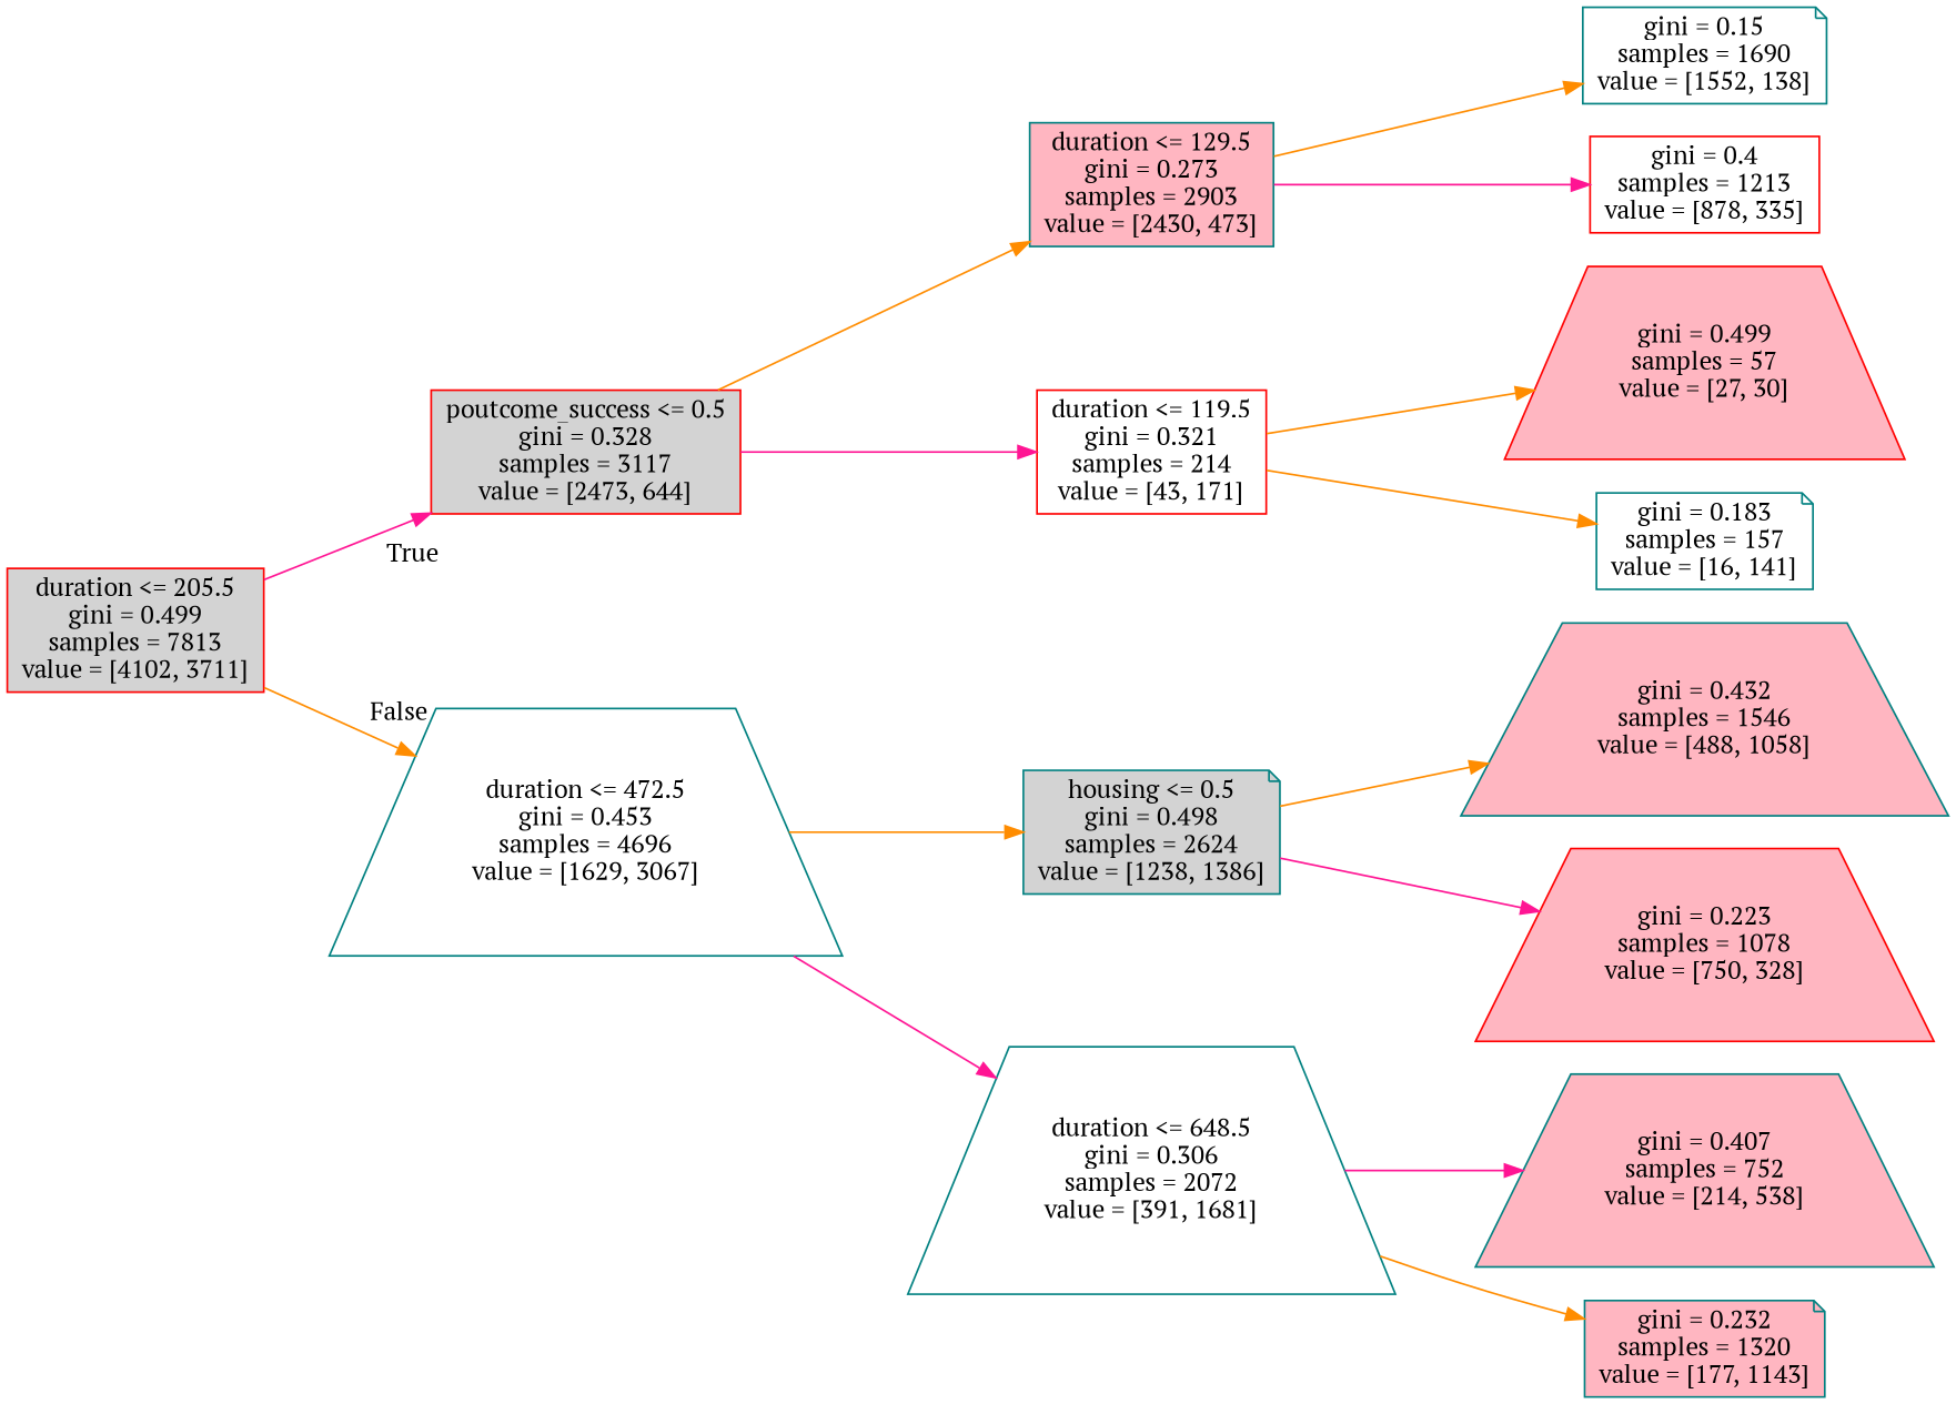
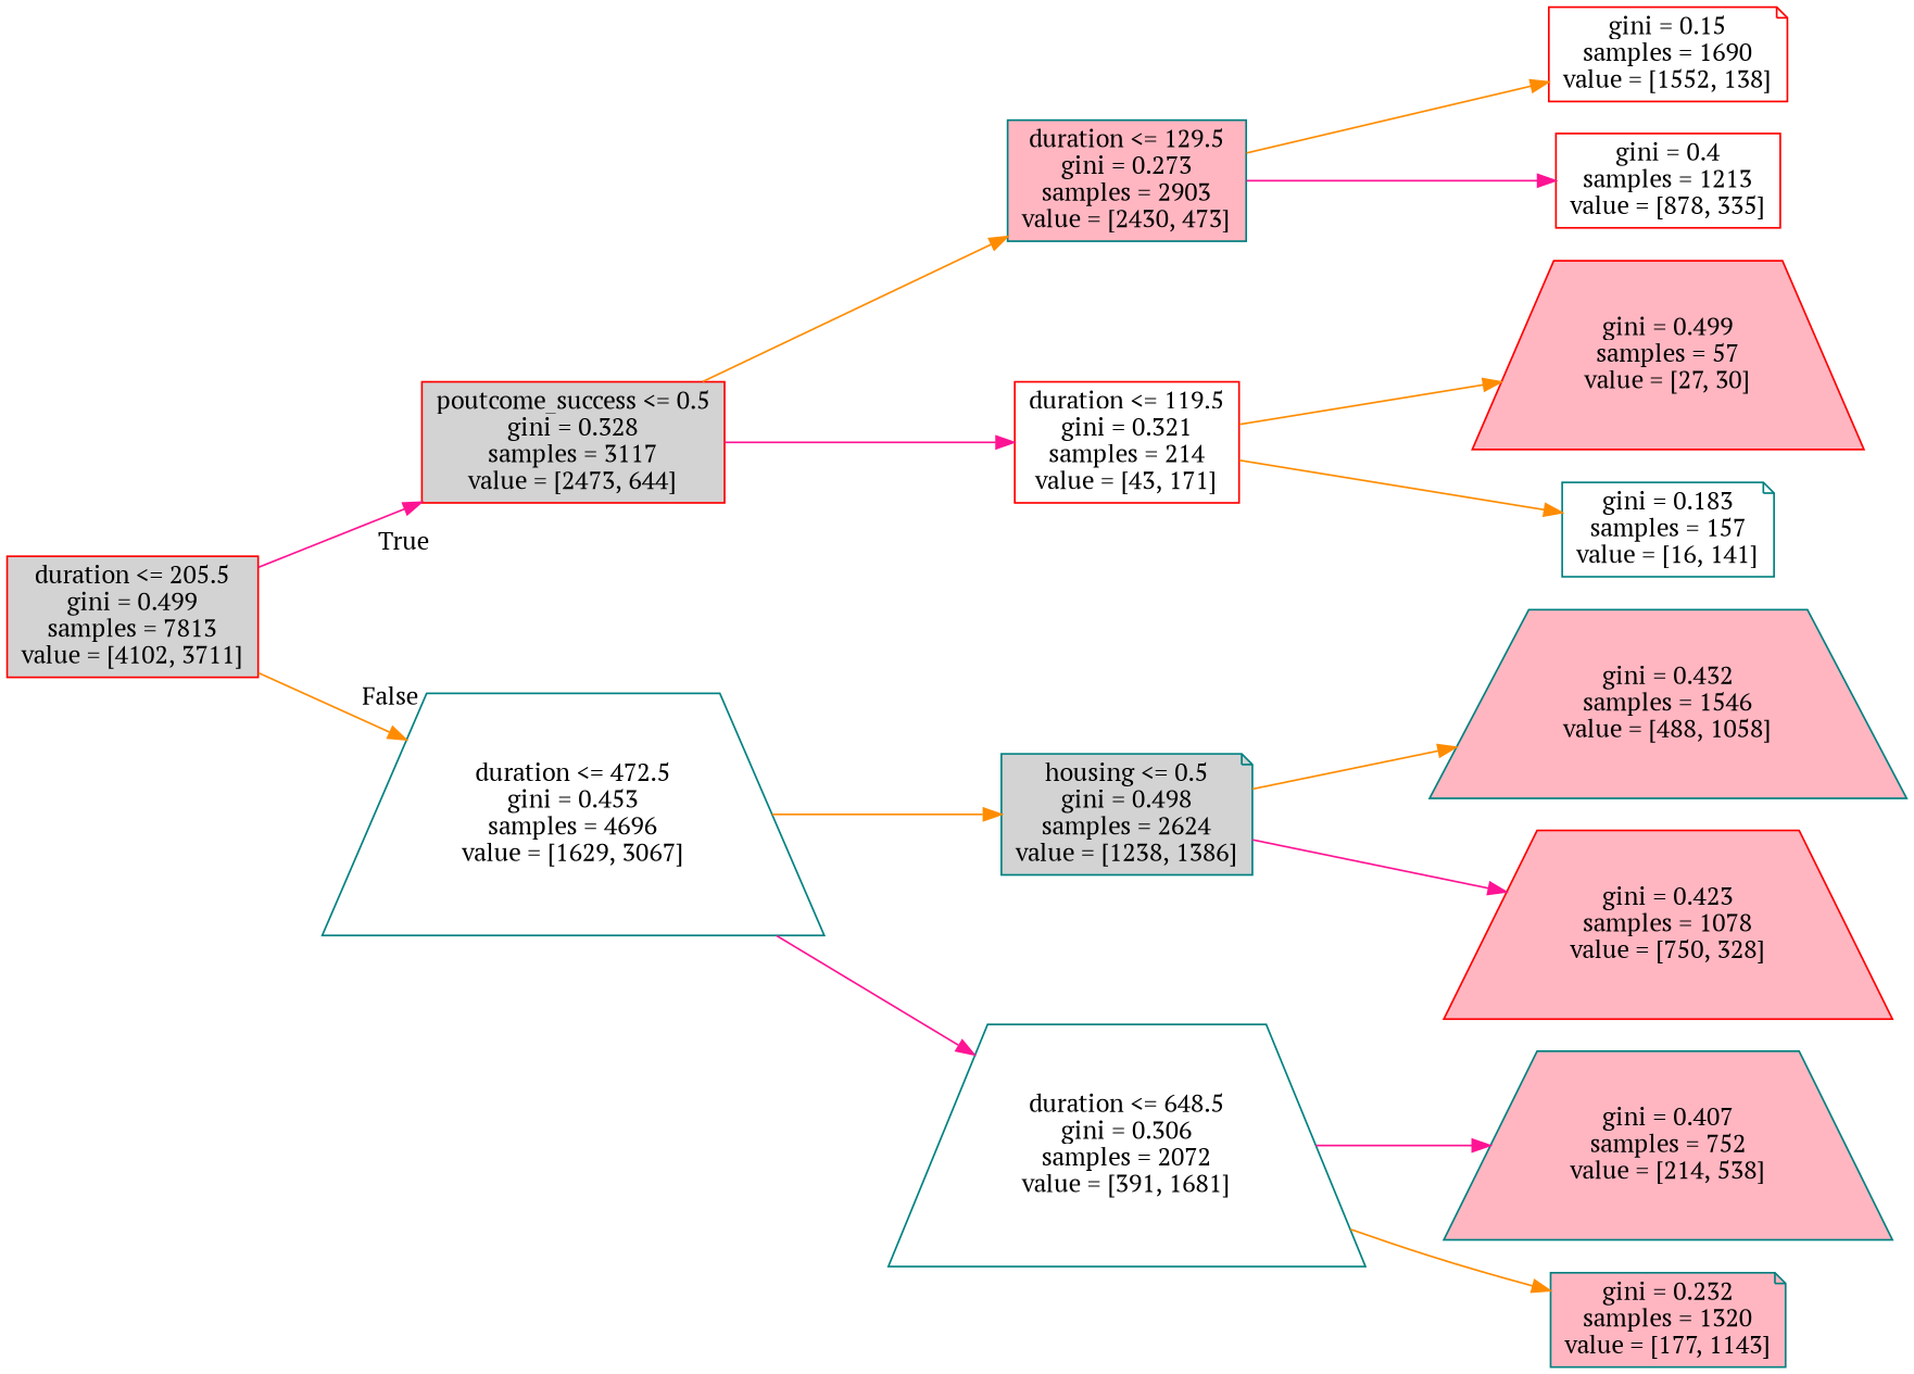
  digraph {
    fontname="PT Serif"
    rankdir=LR
    node [color=teal fillcolor=white fontname="PT Serif" shape=trapezium style=filled]
    edge [color=darkorange fontname="PT Serif"]
    n1 [color=red fillcolor=lightgrey label="duration <= 205.5\ngini = 0.499\nsamples = 7813\nvalue = [4102, 3711]" shape=box]
    n2 [color=red fillcolor=lightgrey label="poutcome_success <= 0.5\ngini = 0.328\nsamples = 3117\nvalue = [2473, 644]" shape=box]
    n3 [label="duration <= 472.5\ngini = 0.453\nsamples = 4696\nvalue = [1629, 3067]"]
    n4 [fillcolor=lightpink label="duration <= 129.5\ngini = 0.273\nsamples = 2903\nvalue = [2430, 473]" shape=box]
    n5 [color=red label="duration <= 119.5\ngini = 0.321\nsamples = 214\nvalue = [43, 171]" shape=box]
    n6 [fillcolor=lightgrey label="housing <= 0.5\ngini = 0.498\nsamples = 2624\nvalue = [1238, 1386]" shape=note]
    n7 [label="duration <= 648.5\ngini = 0.306\nsamples = 2072\nvalue = [391, 1681]"]
-   n8 [label="gini = 0.15\nsamples = 1690\nvalue = [1552, 138]" shape=note]
+   n8 [color=red label="gini = 0.15\nsamples = 1690\nvalue = [1552, 138]" shape=note]
    n9 [color=red label="gini = 0.4\nsamples = 1213\nvalue = [878, 335]" shape=box]
    n10 [color=red fillcolor=lightpink label="gini = 0.499\nsamples = 57\nvalue = [27, 30]"]
    n11 [label="gini = 0.183\nsamples = 157\nvalue = [16, 141]" shape=note]
    n12 [fillcolor=lightpink label="gini = 0.432\nsamples = 1546\nvalue = [488, 1058]"]
-   n13 [color=red fillcolor=lightpink label="gini = 0.223\nsamples = 1078\nvalue = [750, 328]"]
+   n13 [color=red fillcolor=lightpink label="gini = 0.423\nsamples = 1078\nvalue = [750, 328]"]
    n14 [fillcolor=lightpink label="gini = 0.407\nsamples = 752\nvalue = [214, 538]"]
    n15 [fillcolor=lightpink label="gini = 0.232\nsamples = 1320\nvalue = [177, 1143]" shape=note]
    n1 -> n2 [color=deeppink headlabel=True labelangle=45 labeldistance=2.5]
    n1 -> n3 [headlabel=False labelangle=-45 labeldistance=2.5]
    n2 -> n4
    n2 -> n5 [color=deeppink]
    n3 -> n6
    n3 -> n7 [color=deeppink]
    n4 -> n8
    n4 -> n9 [color=deeppink]
    n5 -> n10
    n5 -> n11
    n6 -> n12
    n6 -> n13 [color=deeppink]
    n7 -> n14 [color=deeppink]
    n7 -> n15
  }
